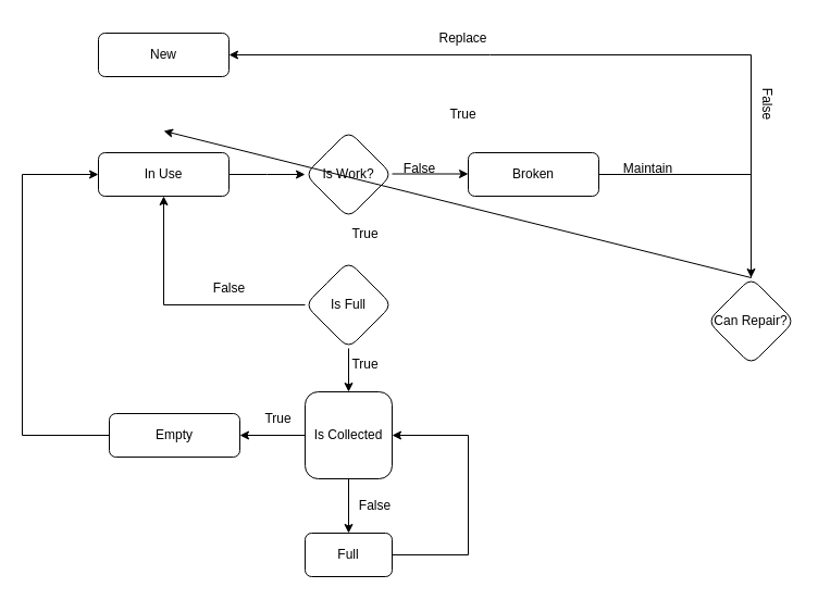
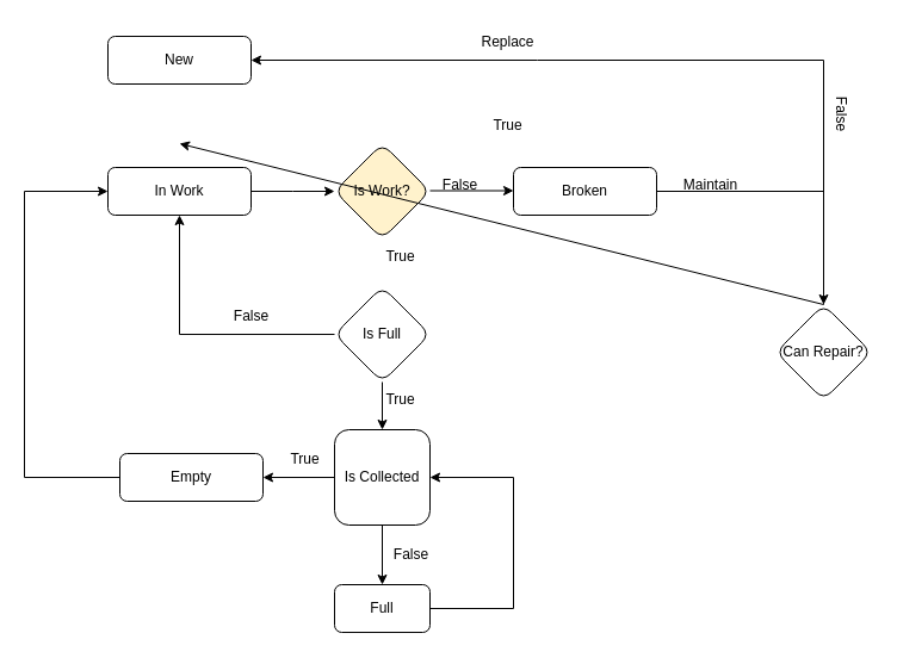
  <mxCell id="0" />
  <mxCell id="1" parent="0" />
  <mxCell id="2" value="New" style="rounded=1;whiteSpace=wrap;html=1;fontSize=12;glass=0;strokeWidth=1;shadow=0;" parent="1" vertex="1"><mxGeometry x="90" y="30" width="120" height="40" as="geometry" /></mxCell>
  <mxCell id="3" value="No" style="edgeStyle=orthogonalEdgeStyle;rounded=0;html=1;jettySize=auto;orthogonalLoop=1;fontSize=11;endArrow=block;endFill=0;endSize=8;strokeWidth=1;shadow=0;labelBackgroundColor=none;" parent="1" edge="1"><mxGeometry y="10" relative="1" as="geometry"><mxPoint as="offset" /><mxPoint x="200" y="160" as="sourcePoint" /></mxGeometry></mxCell>
  <mxCell id="4" value="" style="edgeStyle=orthogonalEdgeStyle;rounded=0;orthogonalLoop=1;jettySize=auto;html=1;" edge="1" parent="1"><mxGeometry relative="1" as="geometry"><mxPoint x="280" y="160" as="targetPoint" /></mxGeometry></mxCell>
  <mxCell id="5" value="" style="edgeStyle=orthogonalEdgeStyle;rounded=0;orthogonalLoop=1;jettySize=auto;html=1;" edge="1" parent="1" source="6"><mxGeometry relative="1" as="geometry"><mxPoint x="280" y="160" as="targetPoint" /></mxGeometry></mxCell>
- <mxCell id="6" value="In Use" style="whiteSpace=wrap;html=1;rounded=1;glass=0;strokeWidth=1;shadow=0;" vertex="1" parent="1"><mxGeometry x="90" y="140" width="120" height="40" as="geometry" /></mxCell>
- <mxCell id="7" value="Is Work?" style="rhombus;whiteSpace=wrap;html=1;rounded=1;glass=0;strokeWidth=1;shadow=0;" vertex="1" parent="1"><mxGeometry x="280" y="120" width="80" height="80" as="geometry" /></mxCell>
+ <mxCell id="6" value="In Work" style="whiteSpace=wrap;html=1;rounded=1;glass=0;strokeWidth=1;shadow=0;" vertex="1" parent="1"><mxGeometry x="90" y="140" width="120" height="40" as="geometry" /></mxCell>
+ <mxCell id="7" value="Is Work?" style="rhombus;whiteSpace=wrap;html=1;rounded=1;glass=0;strokeWidth=1;shadow=0;fillColor=#fff2cc;" vertex="1" parent="1"><mxGeometry x="280" y="120" width="80" height="80" as="geometry" /></mxCell>
  <mxCell id="8" value="False" style="text;html=1;align=center;verticalAlign=middle;resizable=0;points=[];autosize=1;strokeColor=none;fillColor=none;" vertex="1" parent="1"><mxGeometry x="360" y="140" width="50" height="30" as="geometry" /></mxCell>
  <mxCell id="9" value="" style="edgeStyle=orthogonalEdgeStyle;rounded=0;orthogonalLoop=1;jettySize=auto;html=1;" edge="1" parent="1" source="10" target="12"><mxGeometry relative="1" as="geometry" /></mxCell>
  <mxCell id="10" value="Broken" style="whiteSpace=wrap;html=1;rounded=1;glass=0;strokeWidth=1;shadow=0;" vertex="1" parent="1"><mxGeometry x="430" y="140" width="120" height="40" as="geometry" /></mxCell>
  <mxCell id="11" value="" style="edgeStyle=orthogonalEdgeStyle;rounded=0;orthogonalLoop=1;jettySize=auto;html=1;" edge="1" parent="1"><mxGeometry relative="1" as="geometry"><mxPoint x="360" y="159.5" as="sourcePoint" /><mxPoint x="430" y="159.5" as="targetPoint" /></mxGeometry></mxCell>
  <mxCell id="12" value="Can Repair?" style="rhombus;whiteSpace=wrap;html=1;rounded=1;glass=0;strokeWidth=1;shadow=0;" vertex="1" parent="1"><mxGeometry x="650" y="255" width="80" height="80" as="geometry" /></mxCell>
  <mxCell id="13" value="Maintain" style="text;html=1;align=center;verticalAlign=middle;resizable=0;points=[];autosize=1;strokeColor=none;fillColor=none;" vertex="1" parent="1"><mxGeometry x="560" y="140" width="70" height="30" as="geometry" /></mxCell>
  <mxCell id="14" value="" style="endArrow=classic;html=1;rounded=0;entryX=1;entryY=0.5;entryDx=0;entryDy=0;exitX=0.5;exitY=0;exitDx=0;exitDy=0;" edge="1" parent="1" source="12" target="2"><mxGeometry width="50" height="50" relative="1" as="geometry"><mxPoint x="680" y="130" as="sourcePoint" /><mxPoint x="220" y="50" as="targetPoint" /><Array as="points"><mxPoint x="690" y="50" /><mxPoint x="450" y="50" /></Array></mxGeometry></mxCell>
  <mxCell id="15" value="False" style="text;html=1;align=center;verticalAlign=middle;resizable=0;points=[];autosize=1;strokeColor=none;fillColor=none;rotation=90;" vertex="1" parent="1"><mxGeometry x="680" y="80" width="50" height="30" as="geometry" /></mxCell>
  <mxCell id="16" value="Replace" style="text;html=1;align=center;verticalAlign=middle;resizable=0;points=[];autosize=1;strokeColor=none;fillColor=none;" vertex="1" parent="1"><mxGeometry x="390" y="20" width="70" height="30" as="geometry" /></mxCell>
  <mxCell id="17" value="" style="endArrow=classic;html=1;rounded=0;exitX=0.5;exitY=0;exitDx=0;exitDy=0;" edge="1" parent="1" source="12"><mxGeometry width="50" height="50" relative="1" as="geometry"><mxPoint x="480" y="80" as="sourcePoint" /><mxPoint x="150" y="120" as="targetPoint" /></mxGeometry></mxCell>
  <mxCell id="18" value="True" style="text;html=1;align=center;verticalAlign=middle;resizable=0;points=[];autosize=1;strokeColor=none;fillColor=none;" vertex="1" parent="1"><mxGeometry x="400" y="90" width="50" height="30" as="geometry" /></mxCell>
  <mxCell id="19" value="" style="edgeStyle=orthogonalEdgeStyle;rounded=0;orthogonalLoop=1;jettySize=auto;html=1;" edge="1" parent="1" source="20" target="26"><mxGeometry relative="1" as="geometry" /></mxCell>
  <mxCell id="20" value="Is Full" style="rhombus;whiteSpace=wrap;html=1;rounded=1;glass=0;strokeWidth=1;shadow=0;" vertex="1" parent="1"><mxGeometry x="280" y="240" width="80" height="80" as="geometry" /></mxCell>
  <mxCell id="21" value="True" style="text;html=1;align=center;verticalAlign=middle;resizable=0;points=[];autosize=1;strokeColor=none;fillColor=none;" vertex="1" parent="1"><mxGeometry x="310" y="200" width="50" height="30" as="geometry" /></mxCell>
  <mxCell id="22" value="" style="endArrow=classic;html=1;rounded=0;entryX=0.5;entryY=1;entryDx=0;entryDy=0;" edge="1" parent="1" target="6"><mxGeometry width="50" height="50" relative="1" as="geometry"><mxPoint x="280" y="280" as="sourcePoint" /><mxPoint x="330" y="230" as="targetPoint" /><Array as="points"><mxPoint x="150" y="280" /></Array></mxGeometry></mxCell>
  <mxCell id="23" value="False" style="text;html=1;align=center;verticalAlign=middle;resizable=0;points=[];autosize=1;strokeColor=none;fillColor=none;" vertex="1" parent="1"><mxGeometry x="185" y="250" width="50" height="30" as="geometry" /></mxCell>
  <mxCell id="24" value="" style="edgeStyle=orthogonalEdgeStyle;rounded=0;orthogonalLoop=1;jettySize=auto;html=1;" edge="1" parent="1" source="26" target="28"><mxGeometry relative="1" as="geometry" /></mxCell>
  <mxCell id="25" value="" style="edgeStyle=orthogonalEdgeStyle;rounded=0;orthogonalLoop=1;jettySize=auto;html=1;" edge="1" parent="1" source="26" target="31"><mxGeometry relative="1" as="geometry" /></mxCell>
  <mxCell id="26" value="Is Collected" style="whiteSpace=wrap;html=1;glass=0;strokeWidth=1;shadow=0;rounded=1;" vertex="1" parent="1"><mxGeometry x="280" y="360" width="80" height="80" as="geometry" /></mxCell>
  <mxCell id="27" value="True" style="text;html=1;align=center;verticalAlign=middle;resizable=0;points=[];autosize=1;strokeColor=none;fillColor=none;" vertex="1" parent="1"><mxGeometry x="310" y="320" width="50" height="30" as="geometry" /></mxCell>
  <mxCell id="28" value="Empty" style="rounded=1;whiteSpace=wrap;html=1;glass=0;strokeWidth=1;shadow=0;" vertex="1" parent="1"><mxGeometry x="100" y="380" width="120" height="40" as="geometry" /></mxCell>
  <mxCell id="29" value="" style="endArrow=classic;html=1;rounded=0;entryX=0;entryY=0.5;entryDx=0;entryDy=0;" edge="1" parent="1" target="6"><mxGeometry width="50" height="50" relative="1" as="geometry"><mxPoint x="100" y="400" as="sourcePoint" /><mxPoint x="30" y="400" as="targetPoint" /><Array as="points"><mxPoint x="20" y="400" /><mxPoint x="20" y="160" /></Array></mxGeometry></mxCell>
  <mxCell id="30" value="True" style="text;html=1;align=center;verticalAlign=middle;resizable=0;points=[];autosize=1;strokeColor=none;fillColor=none;" vertex="1" parent="1"><mxGeometry x="230" y="370" width="50" height="30" as="geometry" /></mxCell>
  <mxCell id="31" value="Full" style="whiteSpace=wrap;html=1;rounded=1;glass=0;strokeWidth=1;shadow=0;" vertex="1" parent="1"><mxGeometry x="280" y="490" width="80" height="40" as="geometry" /></mxCell>
  <mxCell id="32" value="False" style="text;html=1;align=center;verticalAlign=middle;resizable=0;points=[];autosize=1;strokeColor=none;fillColor=none;" vertex="1" parent="1"><mxGeometry x="319" y="450" width="50" height="30" as="geometry" /></mxCell>
  <mxCell id="33" value="" style="endArrow=classic;html=1;rounded=0;entryX=1;entryY=0.5;entryDx=0;entryDy=0;" edge="1" parent="1" target="26"><mxGeometry width="50" height="50" relative="1" as="geometry"><mxPoint x="360" y="510" as="sourcePoint" /><mxPoint x="410" y="460" as="targetPoint" /><Array as="points"><mxPoint x="430" y="510" /><mxPoint x="430" y="400" /></Array></mxGeometry></mxCell>
